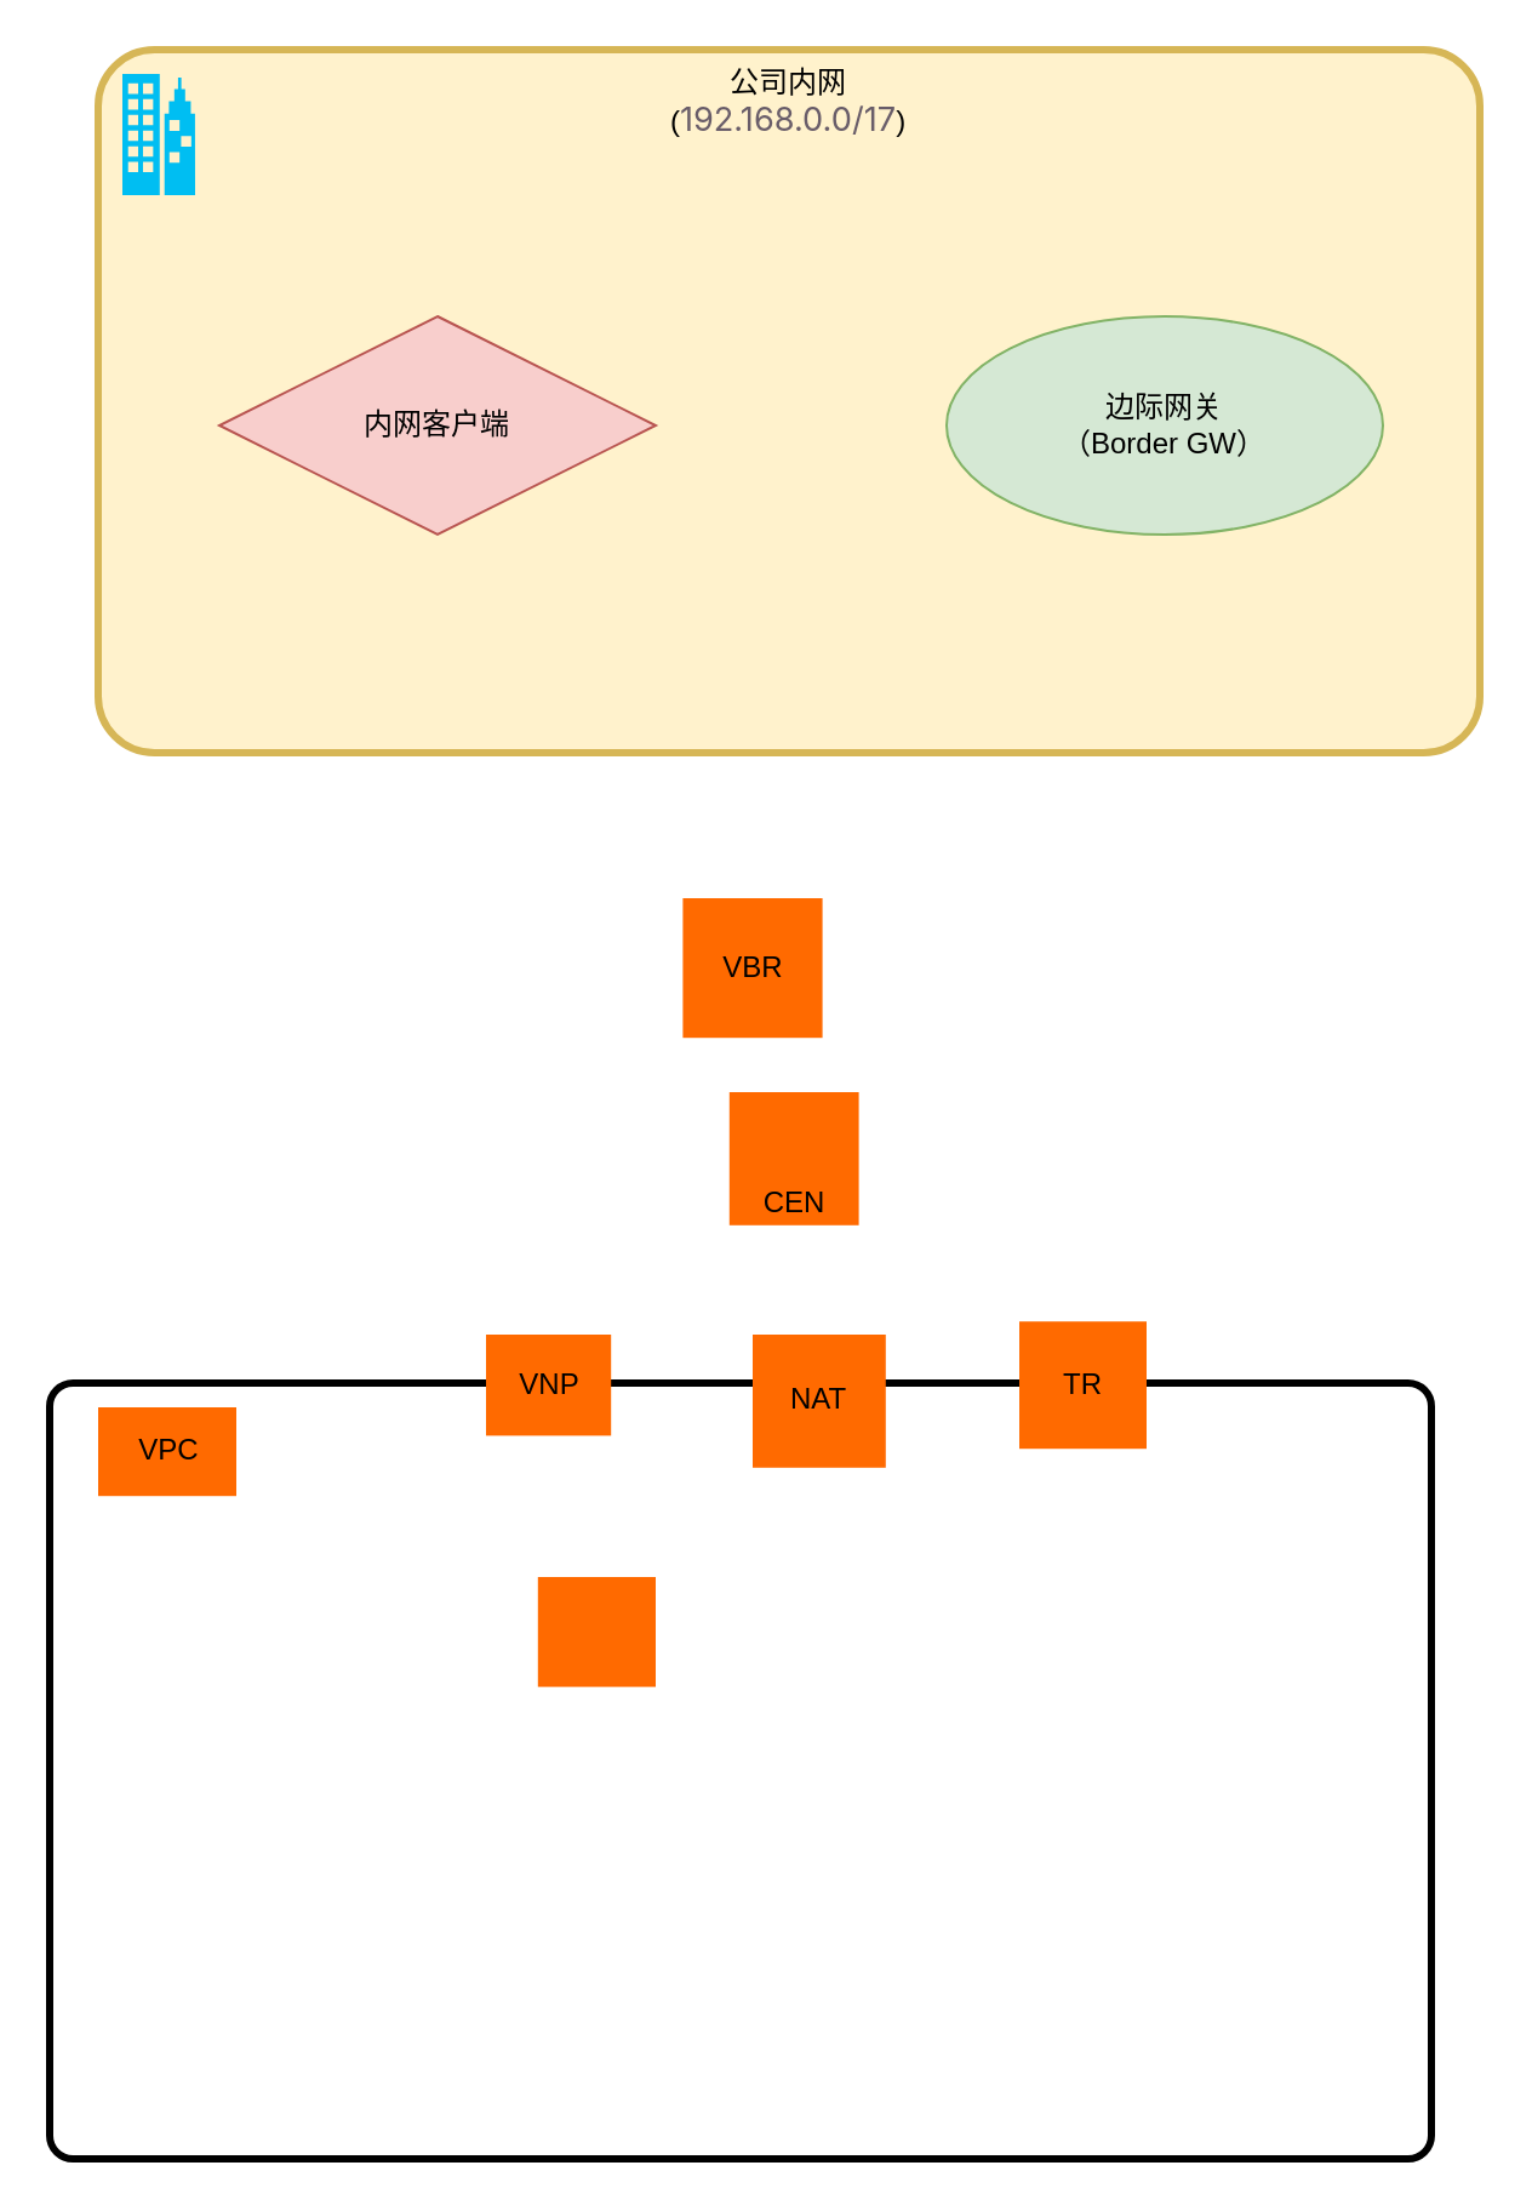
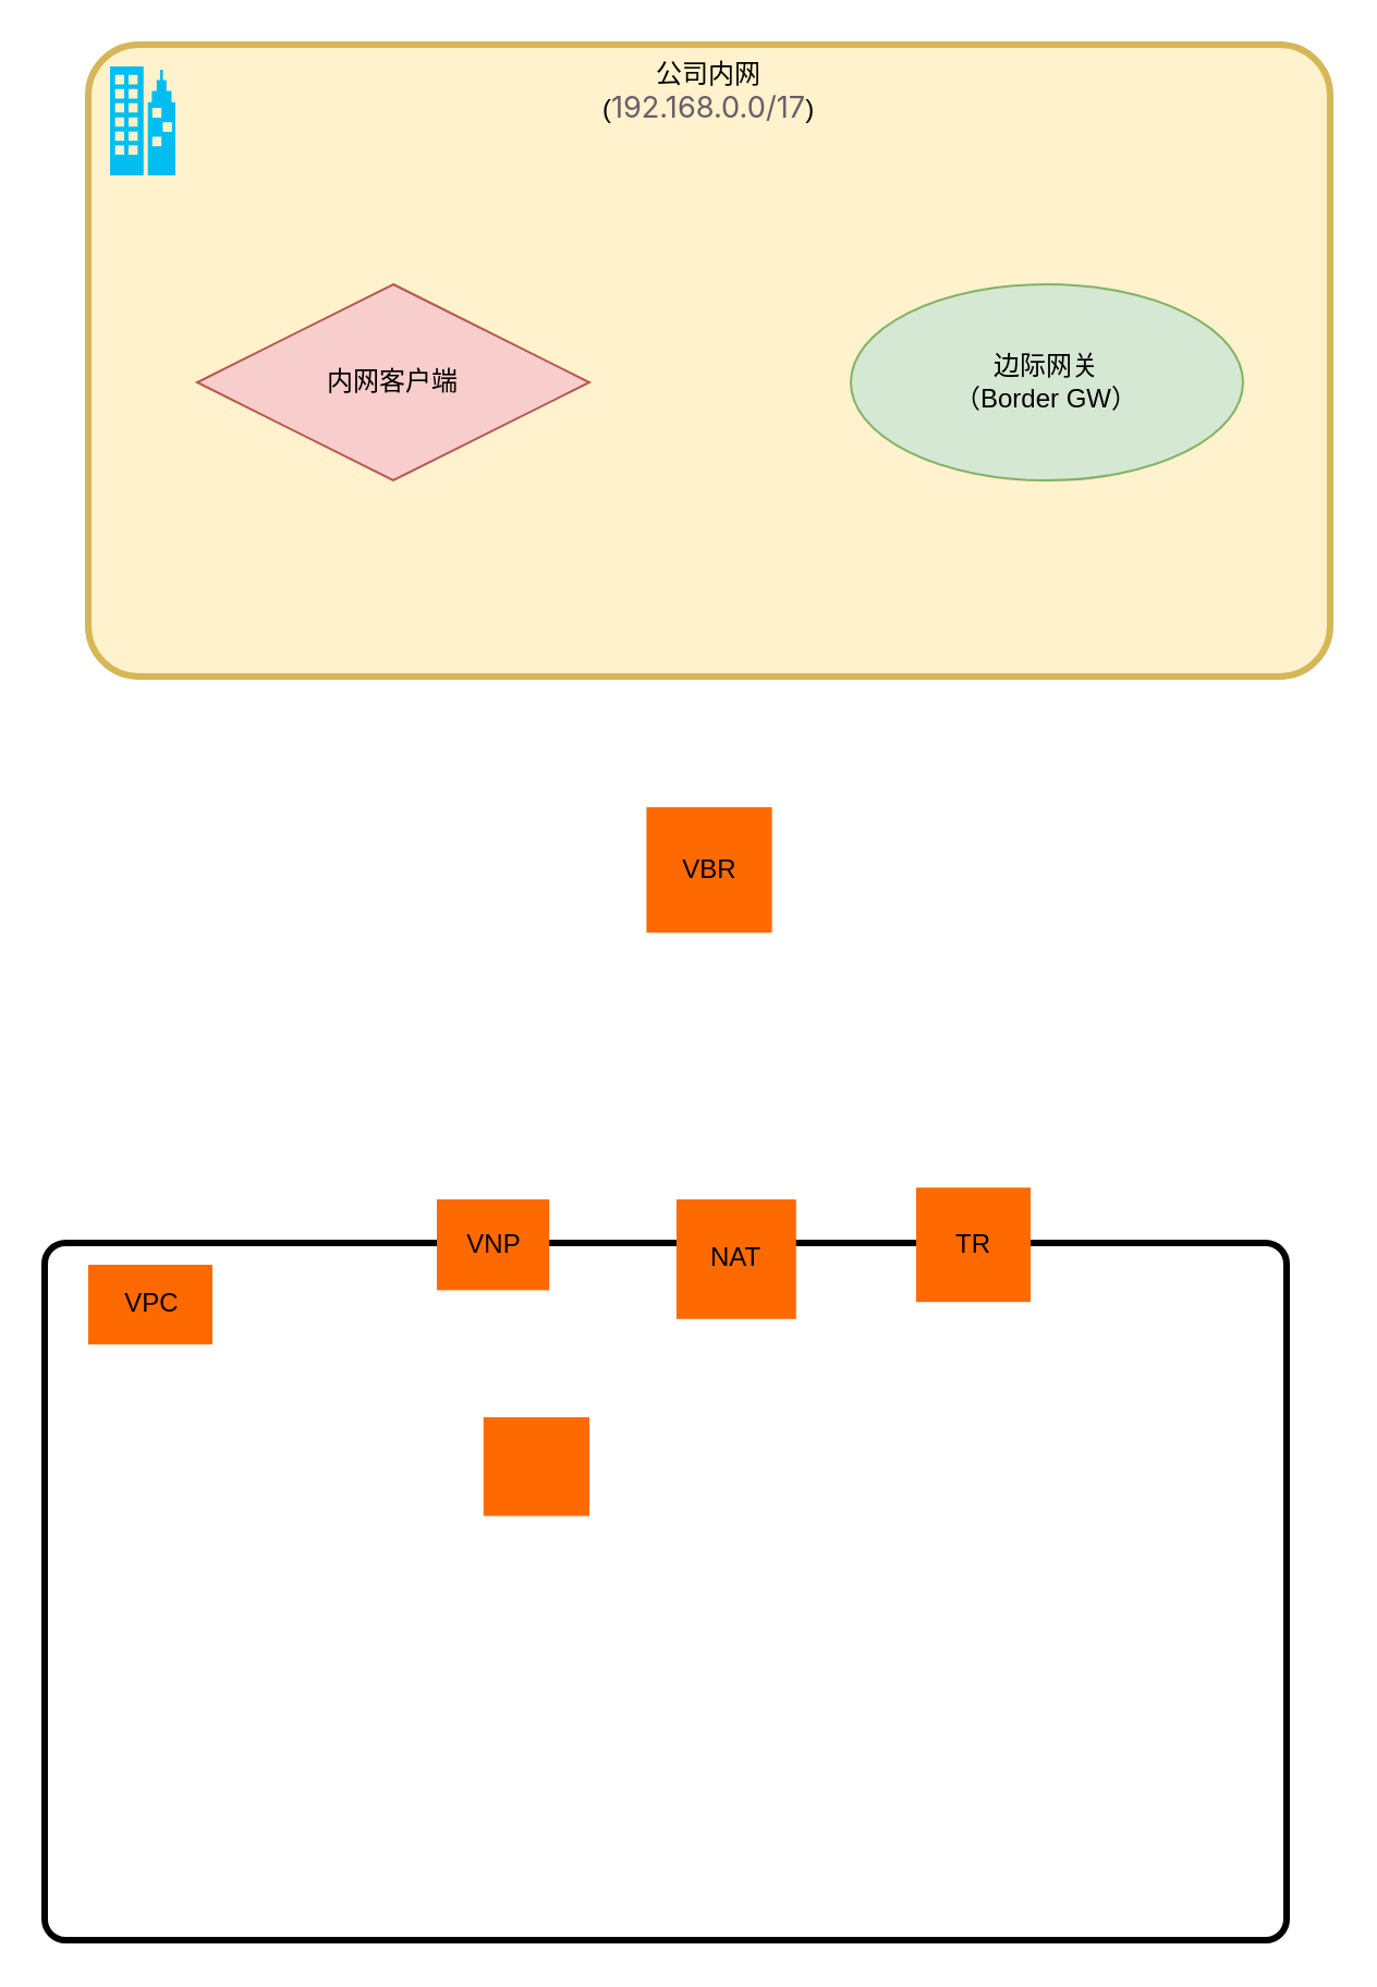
  <mxCell id="0" />
  <mxCell id="1" parent="0" />
  <mxCell id="2" value="" style="rounded=1;whiteSpace=wrap;html=1;arcSize=3;strokeWidth=3;" parent="1" vertex="1"><mxGeometry x="20" y="570" width="570" height="320" as="geometry" /></mxCell>
  <mxCell id="3" value="公司内网&lt;br&gt;&lt;span&gt;(&lt;span style=&quot;color: rgb(105, 93, 105); font-family: Inter, -apple-system, BlinkMacSystemFont, &amp;quot;Segoe UI&amp;quot;, &amp;quot;SF Pro SC&amp;quot;, &amp;quot;SF Pro Display&amp;quot;, &amp;quot;SF Pro Icons&amp;quot;, &amp;quot;PingFang SC&amp;quot;, &amp;quot;Hiragino Sans GB&amp;quot;, &amp;quot;Microsoft YaHei&amp;quot;, &amp;quot;Helvetica Neue&amp;quot;, Helvetica, Arial, &amp;quot;Times New Roman&amp;quot;, &amp;quot;Arial Unicode MS&amp;quot;, &amp;quot;Lucida Sans Unicode&amp;quot;, KaTeX_Main, sans-serif; font-size: 13.6px; text-align: start; white-space: pre;&quot;&gt;192.168.0.0/17&lt;/span&gt;)&lt;/span&gt;" style="rounded=1;whiteSpace=wrap;html=1;arcSize=8;strokeWidth=3;fillColor=#fff2cc;strokeColor=#d6b656;verticalAlign=top;" parent="1" vertex="1"><mxGeometry x="40" y="20" width="570" height="290" as="geometry" /></mxCell>
  <mxCell id="4" value="" style="verticalLabelPosition=bottom;html=1;verticalAlign=top;align=center;strokeColor=none;fillColor=#00BEF2;shape=mxgraph.azure.enterprise;pointerEvents=1;" parent="1" vertex="1"><mxGeometry x="50" y="30" width="30" height="50" as="geometry" /></mxCell>
  <mxCell id="5" value="内网客户端" style="rhombus;whiteSpace=wrap;html=1;fillColor=#f8cecc;strokeColor=#b85450;" parent="1" vertex="1"><mxGeometry x="90" y="130" width="180" height="90" as="geometry" /></mxCell>
  <mxCell id="6" value="边际网关&lt;br&gt;（Border GW）" style="ellipse;whiteSpace=wrap;html=1;fillColor=#d5e8d4;strokeColor=#82b366;" parent="1" vertex="1"><mxGeometry x="390" y="130" width="180" height="90" as="geometry" /></mxCell>
  <mxCell id="7" value="VPC" style="points=[];aspect=fixed;html=1;align=center;shadow=0;dashed=0;fillColor=#FF6A00;strokeColor=none;shape=mxgraph.alibaba_cloud.vpc_virtual_private_cloud;" parent="1" vertex="1"><mxGeometry x="40" y="580" width="57" height="36.6" as="geometry" /></mxCell>
  <mxCell id="8" value="" style="points=[];aspect=fixed;html=1;align=center;shadow=0;dashed=0;fillColor=#FF6A00;strokeColor=none;shape=mxgraph.alibaba_cloud.ecs_elastic_compute_service;" vertex="1" parent="1"><mxGeometry x="221.4" y="650" width="48.6" height="45.3" as="geometry" /></mxCell>
- <mxCell id="9" value="CEN" style="points=[];aspect=fixed;html=1;align=center;shadow=0;dashed=0;fillColor=#FF6A00;strokeColor=none;shape=mxgraph.alibaba_cloud.cen_cloud_enterprise_network;verticalAlign=bottom;" vertex="1" parent="1"><mxGeometry x="300.4" y="450" width="53.4" height="54.9" as="geometry" /></mxCell>
- <mxCell id="10" value="VBR" style="points=[];aspect=fixed;html=1;align=center;shadow=0;dashed=0;fillColor=#FF6A00;strokeColor=none;shape=mxgraph.alibaba_cloud.vbr_virtual_border_router;" vertex="1" parent="1"><mxGeometry x="281.2" y="370" width="57.6" height="57.6" as="geometry" /></mxCell>
+ <mxCell id="10" value="VBR" style="points=[];aspect=fixed;html=1;align=center;shadow=0;dashed=0;fillColor=#FF6A00;strokeColor=none;shape=mxgraph.alibaba_cloud.vbr_virtual_border_router;" vertex="1" parent="1"><mxGeometry x="296.2" y="370" width="57.6" height="57.6" as="geometry" /></mxCell>
  <mxCell id="11" value="NAT" style="points=[];aspect=fixed;html=1;align=center;shadow=0;dashed=0;fillColor=#FF6A00;strokeColor=none;shape=mxgraph.alibaba_cloud.vpn_gateway;" vertex="1" parent="1"><mxGeometry x="310" y="550" width="54.9" height="54.9" as="geometry" /></mxCell>
  <mxCell id="12" value="VNP" style="points=[];aspect=fixed;html=1;align=center;shadow=0;dashed=0;fillColor=#FF6A00;strokeColor=none;shape=mxgraph.alibaba_cloud.nat_gateway;" vertex="1" parent="1"><mxGeometry x="200" y="550" width="51.6" height="41.7" as="geometry" /></mxCell>
  <mxCell id="13" value="TR" style="points=[];aspect=fixed;html=1;align=center;shadow=0;dashed=0;fillColor=#FF6A00;strokeColor=none;shape=mxgraph.alibaba_cloud.tr_transit_router;" vertex="1" parent="1"><mxGeometry x="420" y="544.6" width="52.5" height="52.5" as="geometry" /></mxCell>
